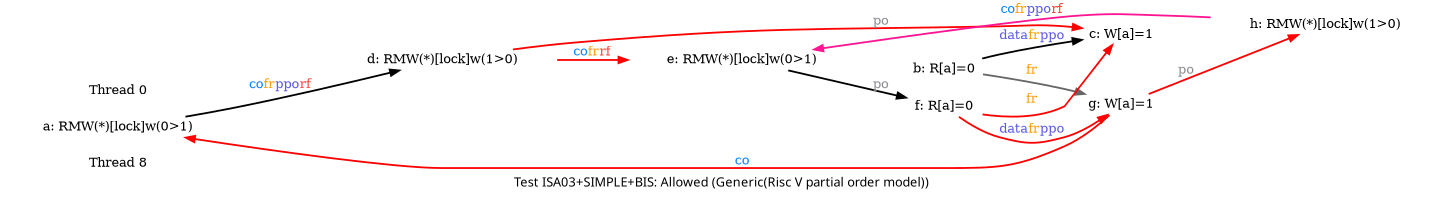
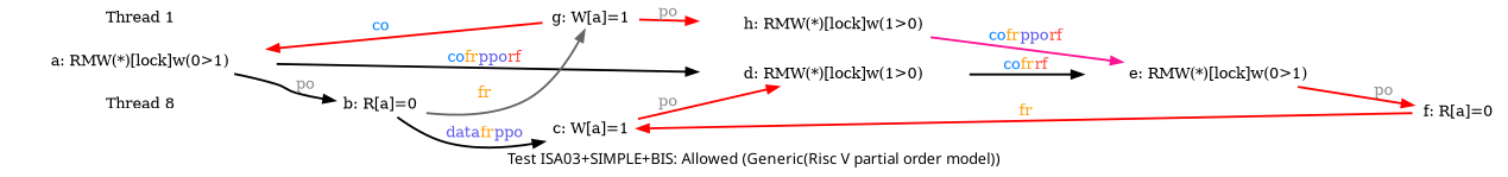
  digraph {
    fontname="SF Pro Display"
    fontsize=14
    label="Test ISA03+SIMPLE+BIS: Allowed (Generic(Risc V partial order model))"
    rankdir=LR
    splines=spline
    node [fixedsize=false fontsize=14 shape=none]
    edge [arrowsize=1.000000 color=red fontsize=14 penwidth=2.000000]
    n1 [fixedsize=true height=0.281250 label="Thread 8" width=3.250000]
    n2 [height=0.194444 label="a: RMW(*)[lock]w(0>1)" width=3.500000]
    n3 [height=0.194444 label="b: R[a]=0" width=1.166667]
    n4 [height=0.194444 label="d: RMW(*)[lock]w(1>0)" width=3.500000]
    n5 [height=0.194444 label="c: W[a]=1" width=1.166667]
    n6 [height=0.194444 label="g: W[a]=1" width=1.166667]
    n7 [height=0.194444 label="e: RMW(*)[lock]w(0>1)" width=3.500000]
    n8 [height=0.194444 label="h: RMW(*)[lock]w(1>0)" width=3.500000]
    n9 [height=0.194444 label="f: R[a]=0" width=1.166667]
-   n10 [fixedsize=true height=0.281250 label="Thread 0" width=3.250000]
+   n10 [fixedsize=true height=0.281250 label="Thread 1" width=3.250000]
+   n2 -> n3 [color=black label=<<font color="#8E8E93">po</font>>]
    n2 -> n4 [color=black label=<<font color="#0A84FF">co</font><font color="#FF9F0A">fr</font><font color="#5E5CE6">ppo</font><font color="#FF453A">rf</font>>]
    n3 -> n5 [color=black label=<<font color="#5E5CE6">data</font><font color="#FF9F0A">fr</font><font color="#5E5CE6">ppo</font>>]
    n3 -> n6 [color=gray40 label=<<font color="#FF9F0A">fr</font>>]
-   n4 -> n7 [label=<<font color="#0A84FF">co</font><font color="#FF9F0A">fr</font><font color="#FF453A">rf</font>>]
-   n4 -> n5 [label=<<font color="#8E8E93">po</font>>]
+   n4 -> n7 [color=black label=<<font color="#0A84FF">co</font><font color="#FF9F0A">fr</font><font color="#FF453A">rf</font>>]
+   n5 -> n4 [label=<<font color="#8E8E93">po</font>>]
    n6 -> n2 [label=<<font color="#0A84FF">co</font>>]
    n6 -> n8 [label=<<font color="#8E8E93">po</font>>]
-   n7 -> n9 [color=black label=<<font color="#8E8E93">po</font>>]
+   n7 -> n9 [label=<<font color="#8E8E93">po</font>>]
    n8 -> n7 [color=deeppink label=<<font color="#0A84FF">co</font><font color="#FF9F0A">fr</font><font color="#5E5CE6">ppo</font><font color="#FF453A">rf</font>>]
    n9 -> n5 [label=<<font color="#FF9F0A">fr</font>>]
-   n9 -> n6 [label=<<font color="#5E5CE6">data</font><font color="#FF9F0A">fr</font><font color="#5E5CE6">ppo</font>>]
  }
